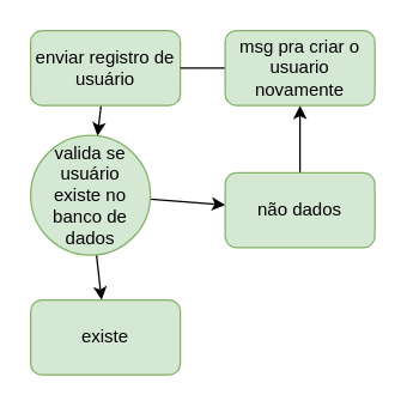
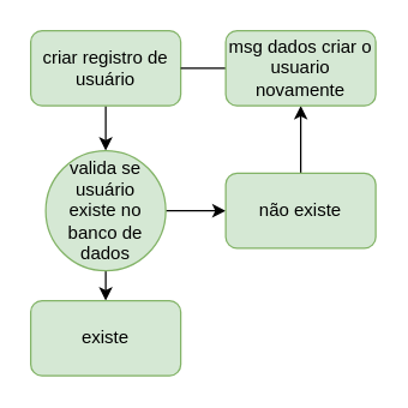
  <mxCell id="0" />
  <mxCell id="1" parent="0" />
  <mxCell id="2" value="" style="edgeStyle=none;html=1;" parent="1" source="3" target="6" edge="1"><mxGeometry relative="1" as="geometry" /></mxCell>
- <mxCell id="3" value="enviar registro de usuário" style="rounded=1;whiteSpace=wrap;html=1;fillColor=#d5e8d4;strokeColor=#82b366;" parent="1" vertex="1"><mxGeometry x="20" y="20" width="100" height="50" as="geometry" /></mxCell>
+ <mxCell id="3" value="criar registro de usuário" style="rounded=1;whiteSpace=wrap;html=1;fillColor=#d5e8d4;strokeColor=#82b366;" parent="1" vertex="1"><mxGeometry x="20" y="20" width="100" height="50" as="geometry" /></mxCell>
  <mxCell id="4" value="" style="edgeStyle=none;html=1;" parent="1" source="6" target="8" edge="1"><mxGeometry relative="1" as="geometry" /></mxCell>
  <mxCell id="5" value="" style="edgeStyle=none;html=1;" parent="1" source="6" target="9" edge="1"><mxGeometry relative="1" as="geometry" /></mxCell>
- <mxCell id="6" value="valida se usuário&lt;div&gt;existe no banco de dados&lt;/div&gt;" style="ellipse;whiteSpace=wrap;html=1;aspect=fixed;rounded=1;fillColor=#d5e8d4;strokeColor=#82b366;" parent="1" vertex="1"><mxGeometry x="20" y="90" width="80" height="80" as="geometry" /></mxCell>
+ <mxCell id="6" value="valida se usuário&lt;div&gt;existe no banco de dados&lt;/div&gt;" style="ellipse;whiteSpace=wrap;html=1;aspect=fixed;rounded=1;fillColor=#d5e8d4;strokeColor=#82b366;" parent="1" vertex="1"><mxGeometry x="30" y="100" width="80" height="80" as="geometry" /></mxCell>
  <mxCell id="7" value="" style="edgeStyle=none;html=1;" parent="1" source="8" target="11" edge="1"><mxGeometry relative="1" as="geometry" /></mxCell>
- <mxCell id="8" value="não dados" style="rounded=1;whiteSpace=wrap;html=1;fillColor=#d5e8d4;strokeColor=#82b366;" parent="1" vertex="1"><mxGeometry x="150" y="115" width="100" height="50" as="geometry" /></mxCell>
+ <mxCell id="8" value="não existe" style="rounded=1;whiteSpace=wrap;html=1;fillColor=#d5e8d4;strokeColor=#82b366;" parent="1" vertex="1"><mxGeometry x="150" y="115" width="100" height="50" as="geometry" /></mxCell>
  <mxCell id="9" value="existe" style="rounded=1;whiteSpace=wrap;html=1;fillColor=#d5e8d4;strokeColor=#82b366;" parent="1" vertex="1"><mxGeometry x="20" y="200" width="100" height="50" as="geometry" /></mxCell>
  <mxCell id="10" value="" style="edgeStyle=none;html=1;endArrow=none;" parent="1" source="11" target="3" edge="1"><mxGeometry relative="1" as="geometry" /></mxCell>
- <mxCell id="11" value="msg pra criar o usuario novamente" style="whiteSpace=wrap;html=1;rounded=1;fillColor=#d5e8d4;strokeColor=#82b366;" parent="1" vertex="1"><mxGeometry x="150" y="20" width="100" height="50" as="geometry" /></mxCell>
+ <mxCell id="11" value="msg dados criar o usuario novamente" style="whiteSpace=wrap;html=1;rounded=1;fillColor=#d5e8d4;strokeColor=#82b366;" parent="1" vertex="1"><mxGeometry x="150" y="20" width="100" height="50" as="geometry" /></mxCell>
